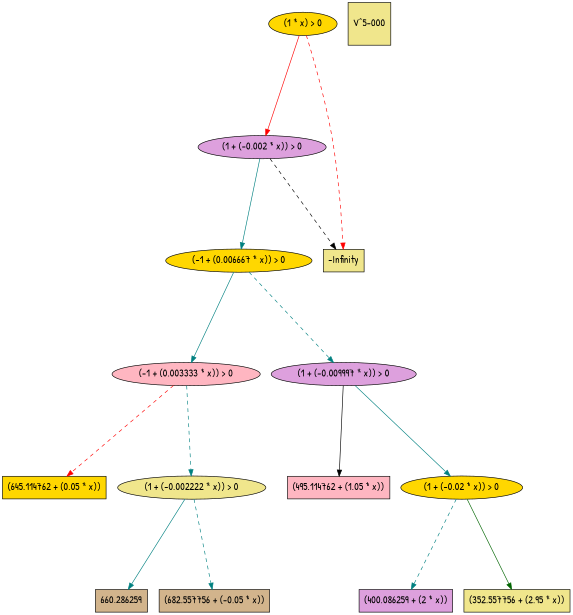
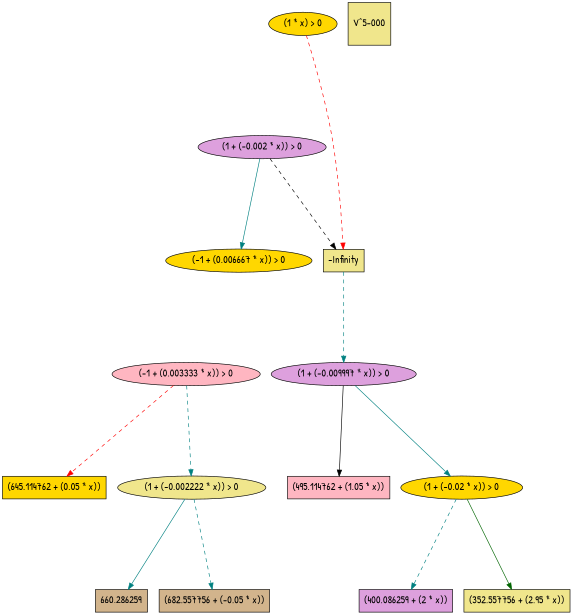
  digraph {
    fontname="Patrick Hand"
    fontsize=16
    ranksep=2.00
    node [color=black fillcolor=gold fontname="Patrick Hand" fontsize=16 shape=ellipse style=filled]
    edge [color=teal fontname="Patrick Hand" style=dashed]
    n1 [label="(-1 + (0.006667 * x)) > 0"]
    n2 [fillcolor=plum label="(1 + (-0.009997 * x)) > 0"]
    n3 [fillcolor=lightpink label="(-1 + (0.003333 * x)) > 0"]
    n4 [fillcolor=lightpink label="(495.114762 + (1.05 * x))" shape=box]
    n5 [label="(1 + (-0.02 * x)) > 0"]
    n6 [label="(645.114762 + (0.05 * x))" shape=box]
    n7 [fillcolor=khaki label="(1 + (-0.002222 * x)) > 0"]
    n8 [fillcolor=plum label="(1 + (-0.002 * x)) > 0"]
    n9 [fillcolor=khaki label="-Infinity" shape=box]
    n10 [fillcolor=plum label="(400.086259 + (2 * x))" shape=box]
    n11 [label="(1 * x) > 0"]
    n12 [fillcolor=khaki label="(352.557756 + (2.95 * x))" shape=box]
    n13 [fillcolor=tan label=660.286259 shape=box]
    n14 [fillcolor=tan label="(682.557756 + (-0.05 * x))" shape=box]
    n15 [fillcolor=khaki label="V^5-000" shape=square]
-   n1 -> n2
-   n1 -> n3 [style=solid]
+   n9 -> n2
    n2 -> n4 [color=black style=solid]
    n2 -> n5 [style=solid]
    n3 -> n6 [color=red]
    n3 -> n7
    n5 -> n10
    n5 -> n12 [color=darkgreen style=solid]
    n7 -> n13 [style=solid]
    n7 -> n14
    n8 -> n1 [style=solid]
    n8 -> n9 [color=black]
-   n11 -> n8 [color=red style=solid]
    n11 -> n9 [color=red]
  }
